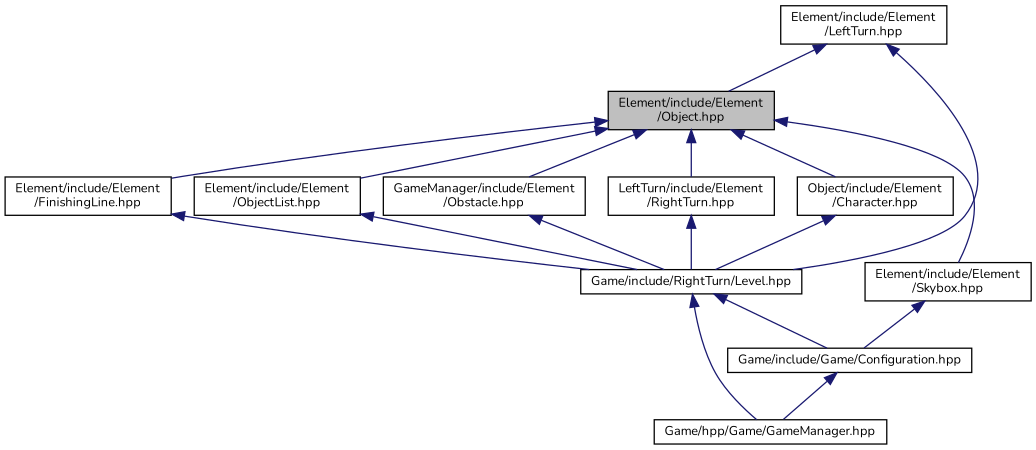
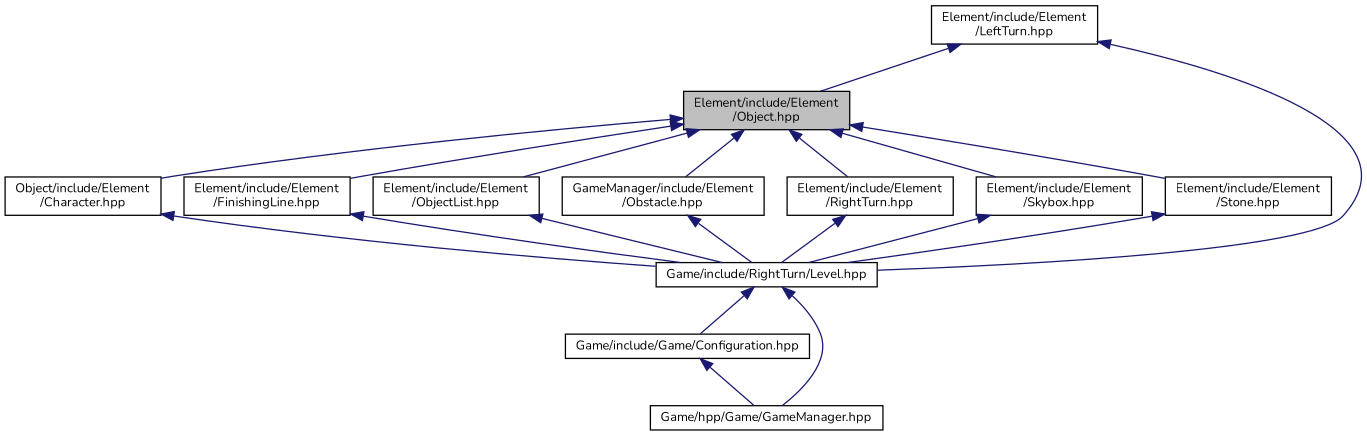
  digraph {
    fontname=Nunito
    node [color=black fillcolor=white fontname=Nunito fontsize=10 shape=record style=filled]
    edge [color=midnightblue dir=back fontname=Nunito fontsize=10 labelfontname=Helvetica labelfontsize=10 style=solid]
    n1 [fillcolor=grey75 fontcolor=black height=0.2 label="Element/include/Element\l/Object.hpp" width=0.4]
    n2 [height=0.2 label="Object/include/Element\l/Character.hpp" width=0.4]
    n3 [height=0.2 label="Element/include/Element\l/FinishingLine.hpp" width=0.4]
    n4 [height=0.2 label="Element/include/Element\l/ObjectList.hpp" width=0.4]
    n5 [height=0.2 label="GameManager/include/Element\l/Obstacle.hpp" width=0.4]
-   n6 [height=0.2 label="LeftTurn/include/Element\l/RightTurn.hpp" width=0.4]
+   n6 [height=0.2 label="Element/include/Element\l/RightTurn.hpp" width=0.4]
    n7 [height=0.2 label="Element/include/Element\l/Skybox.hpp" width=0.4]
+   n8 [height=0.2 label="Element/include/Element\l/Stone.hpp" width=0.4]
    n9 [height=0.2 label="Game/include/RightTurn/Level.hpp" width=0.4]
    n10 [height=0.2 label="Element/include/Element\l/LeftTurn.hpp" width=0.4]
    n11 [height=0.2 label="Game/include/Game/Configuration.hpp" width=0.4]
    n12 [height=0.2 label="Game/hpp/Game/GameManager.hpp" width=0.4]
    n1 -> n2
    n1 -> n3
    n1 -> n4
    n1 -> n5
    n1 -> n6
    n1 -> n7
+   n1 -> n8
    n2 -> n9
    n3 -> n9
    n4 -> n9
    n5 -> n9
    n6 -> n9
-   n7 -> n11
+   n7 -> n9
+   n8 -> n9
    n9 -> n11
    n9 -> n12
    n10 -> n1
    n10 -> n9
    n11 -> n12
  }
